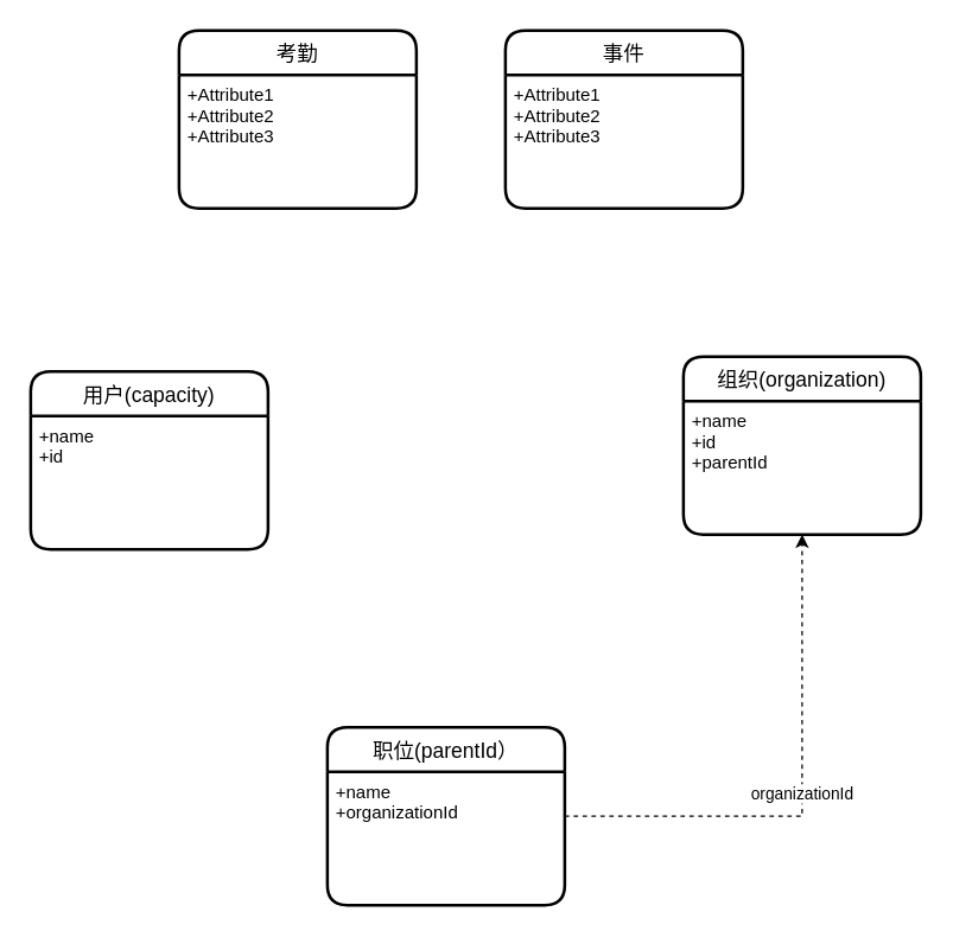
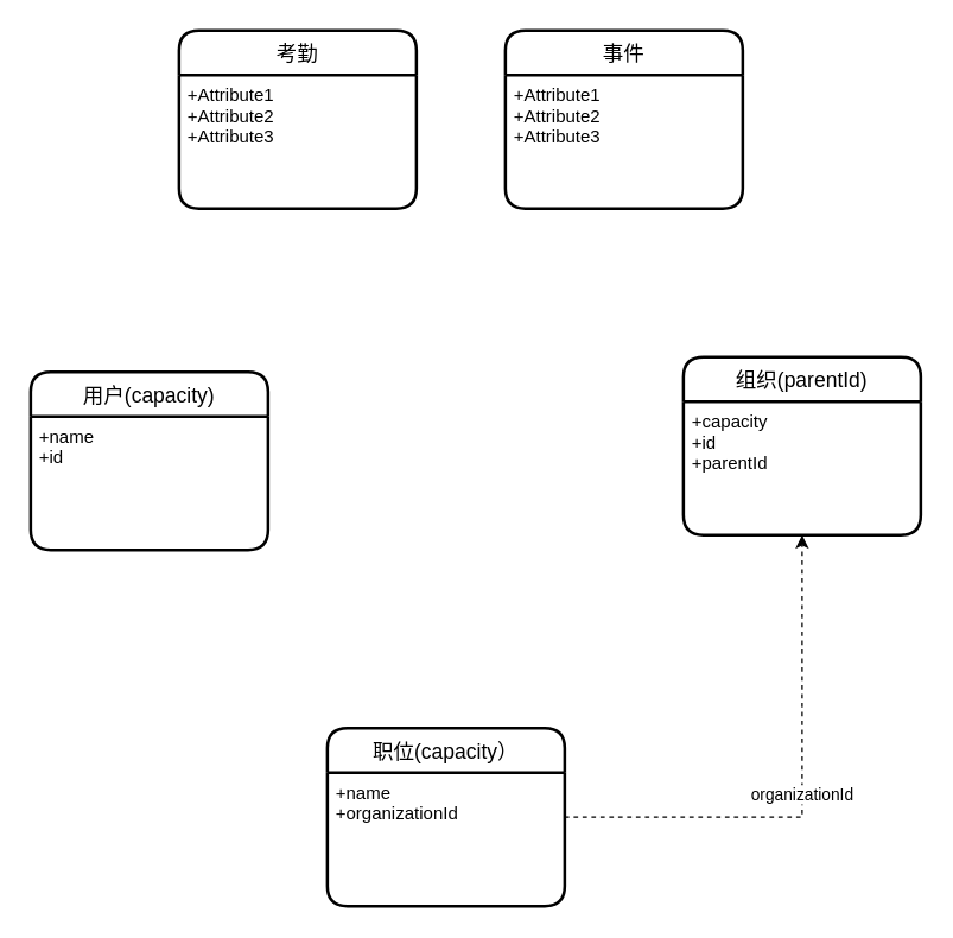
  <mxCell id="0" />
  <mxCell id="1" parent="0" />
  <mxCell id="2" value="用户(capacity)" style="swimlane;childLayout=stackLayout;horizontal=1;startSize=30;horizontalStack=0;rounded=1;fontSize=14;fontStyle=0;strokeWidth=2;resizeParent=0;resizeLast=1;shadow=0;dashed=0;align=center;" parent="1" vertex="1"><mxGeometry x="20" y="250" width="160" height="120" as="geometry" /></mxCell>
  <mxCell id="3" value="+name&#10;+id" style="align=left;strokeColor=none;fillColor=none;spacingLeft=4;fontSize=12;verticalAlign=top;resizable=0;rotatable=0;part=1;" parent="2" vertex="1"><mxGeometry y="30" width="160" height="90" as="geometry" /></mxCell>
- <mxCell id="4" value="组织(organization)" style="swimlane;childLayout=stackLayout;horizontal=1;startSize=30;horizontalStack=0;rounded=1;fontSize=14;fontStyle=0;strokeWidth=2;resizeParent=0;resizeLast=1;shadow=0;dashed=0;align=center;" parent="1" vertex="1"><mxGeometry x="460" y="240" width="160" height="120" as="geometry" /></mxCell>
- <mxCell id="5" value="+name&#10;+id&#10;+parentId" style="align=left;strokeColor=none;fillColor=none;spacingLeft=4;fontSize=12;verticalAlign=top;resizable=0;rotatable=0;part=1;" parent="4" vertex="1"><mxGeometry y="30" width="160" height="90" as="geometry" /></mxCell>
+ <mxCell id="4" value="组织(parentId)" style="swimlane;childLayout=stackLayout;horizontal=1;startSize=30;horizontalStack=0;rounded=1;fontSize=14;fontStyle=0;strokeWidth=2;resizeParent=0;resizeLast=1;shadow=0;dashed=0;align=center;" parent="1" vertex="1"><mxGeometry x="460" y="240" width="160" height="120" as="geometry" /></mxCell>
+ <mxCell id="5" value="+capacity&#10;+id&#10;+parentId" style="align=left;strokeColor=none;fillColor=none;spacingLeft=4;fontSize=12;verticalAlign=top;resizable=0;rotatable=0;part=1;" parent="4" vertex="1"><mxGeometry y="30" width="160" height="90" as="geometry" /></mxCell>
  <mxCell id="6" value="organizationId" style="edgeStyle=orthogonalEdgeStyle;rounded=0;orthogonalLoop=1;jettySize=auto;html=1;entryX=0.5;entryY=1;entryDx=0;entryDy=0;dashed=1;" parent="1" source="7" target="5" edge="1"><mxGeometry relative="1" as="geometry"><mxPoint x="440" y="480" as="targetPoint" /></mxGeometry></mxCell>
- <mxCell id="7" value="职位(parentId）" style="swimlane;childLayout=stackLayout;horizontal=1;startSize=30;horizontalStack=0;rounded=1;fontSize=14;fontStyle=0;strokeWidth=2;resizeParent=0;resizeLast=1;shadow=0;dashed=0;align=center;" parent="1" vertex="1"><mxGeometry x="220" y="490" width="160" height="120" as="geometry" /></mxCell>
+ <mxCell id="7" value="职位(capacity）" style="swimlane;childLayout=stackLayout;horizontal=1;startSize=30;horizontalStack=0;rounded=1;fontSize=14;fontStyle=0;strokeWidth=2;resizeParent=0;resizeLast=1;shadow=0;dashed=0;align=center;" parent="1" vertex="1"><mxGeometry x="220" y="490" width="160" height="120" as="geometry" /></mxCell>
  <mxCell id="8" value="+name&#10;+organizationId" style="align=left;strokeColor=none;fillColor=none;spacingLeft=4;fontSize=12;verticalAlign=top;resizable=0;rotatable=0;part=1;" parent="7" vertex="1"><mxGeometry y="30" width="160" height="90" as="geometry" /></mxCell>
  <mxCell id="9" value="事件" style="swimlane;childLayout=stackLayout;horizontal=1;startSize=30;horizontalStack=0;rounded=1;fontSize=14;fontStyle=0;strokeWidth=2;resizeParent=0;resizeLast=1;shadow=0;dashed=0;align=center;" parent="1" vertex="1"><mxGeometry x="340" y="20" width="160" height="120" as="geometry" /></mxCell>
  <mxCell id="10" value="+Attribute1&#10;+Attribute2&#10;+Attribute3" style="align=left;strokeColor=none;fillColor=none;spacingLeft=4;fontSize=12;verticalAlign=top;resizable=0;rotatable=0;part=1;" parent="9" vertex="1"><mxGeometry y="30" width="160" height="90" as="geometry" /></mxCell>
  <mxCell id="11" value="考勤" style="swimlane;childLayout=stackLayout;horizontal=1;startSize=30;horizontalStack=0;rounded=1;fontSize=14;fontStyle=0;strokeWidth=2;resizeParent=0;resizeLast=1;shadow=0;dashed=0;align=center;" parent="1" vertex="1"><mxGeometry x="120" y="20" width="160" height="120" as="geometry" /></mxCell>
  <mxCell id="12" value="+Attribute1&#10;+Attribute2&#10;+Attribute3" style="align=left;strokeColor=none;fillColor=none;spacingLeft=4;fontSize=12;verticalAlign=top;resizable=0;rotatable=0;part=1;" parent="11" vertex="1"><mxGeometry y="30" width="160" height="90" as="geometry" /></mxCell>
